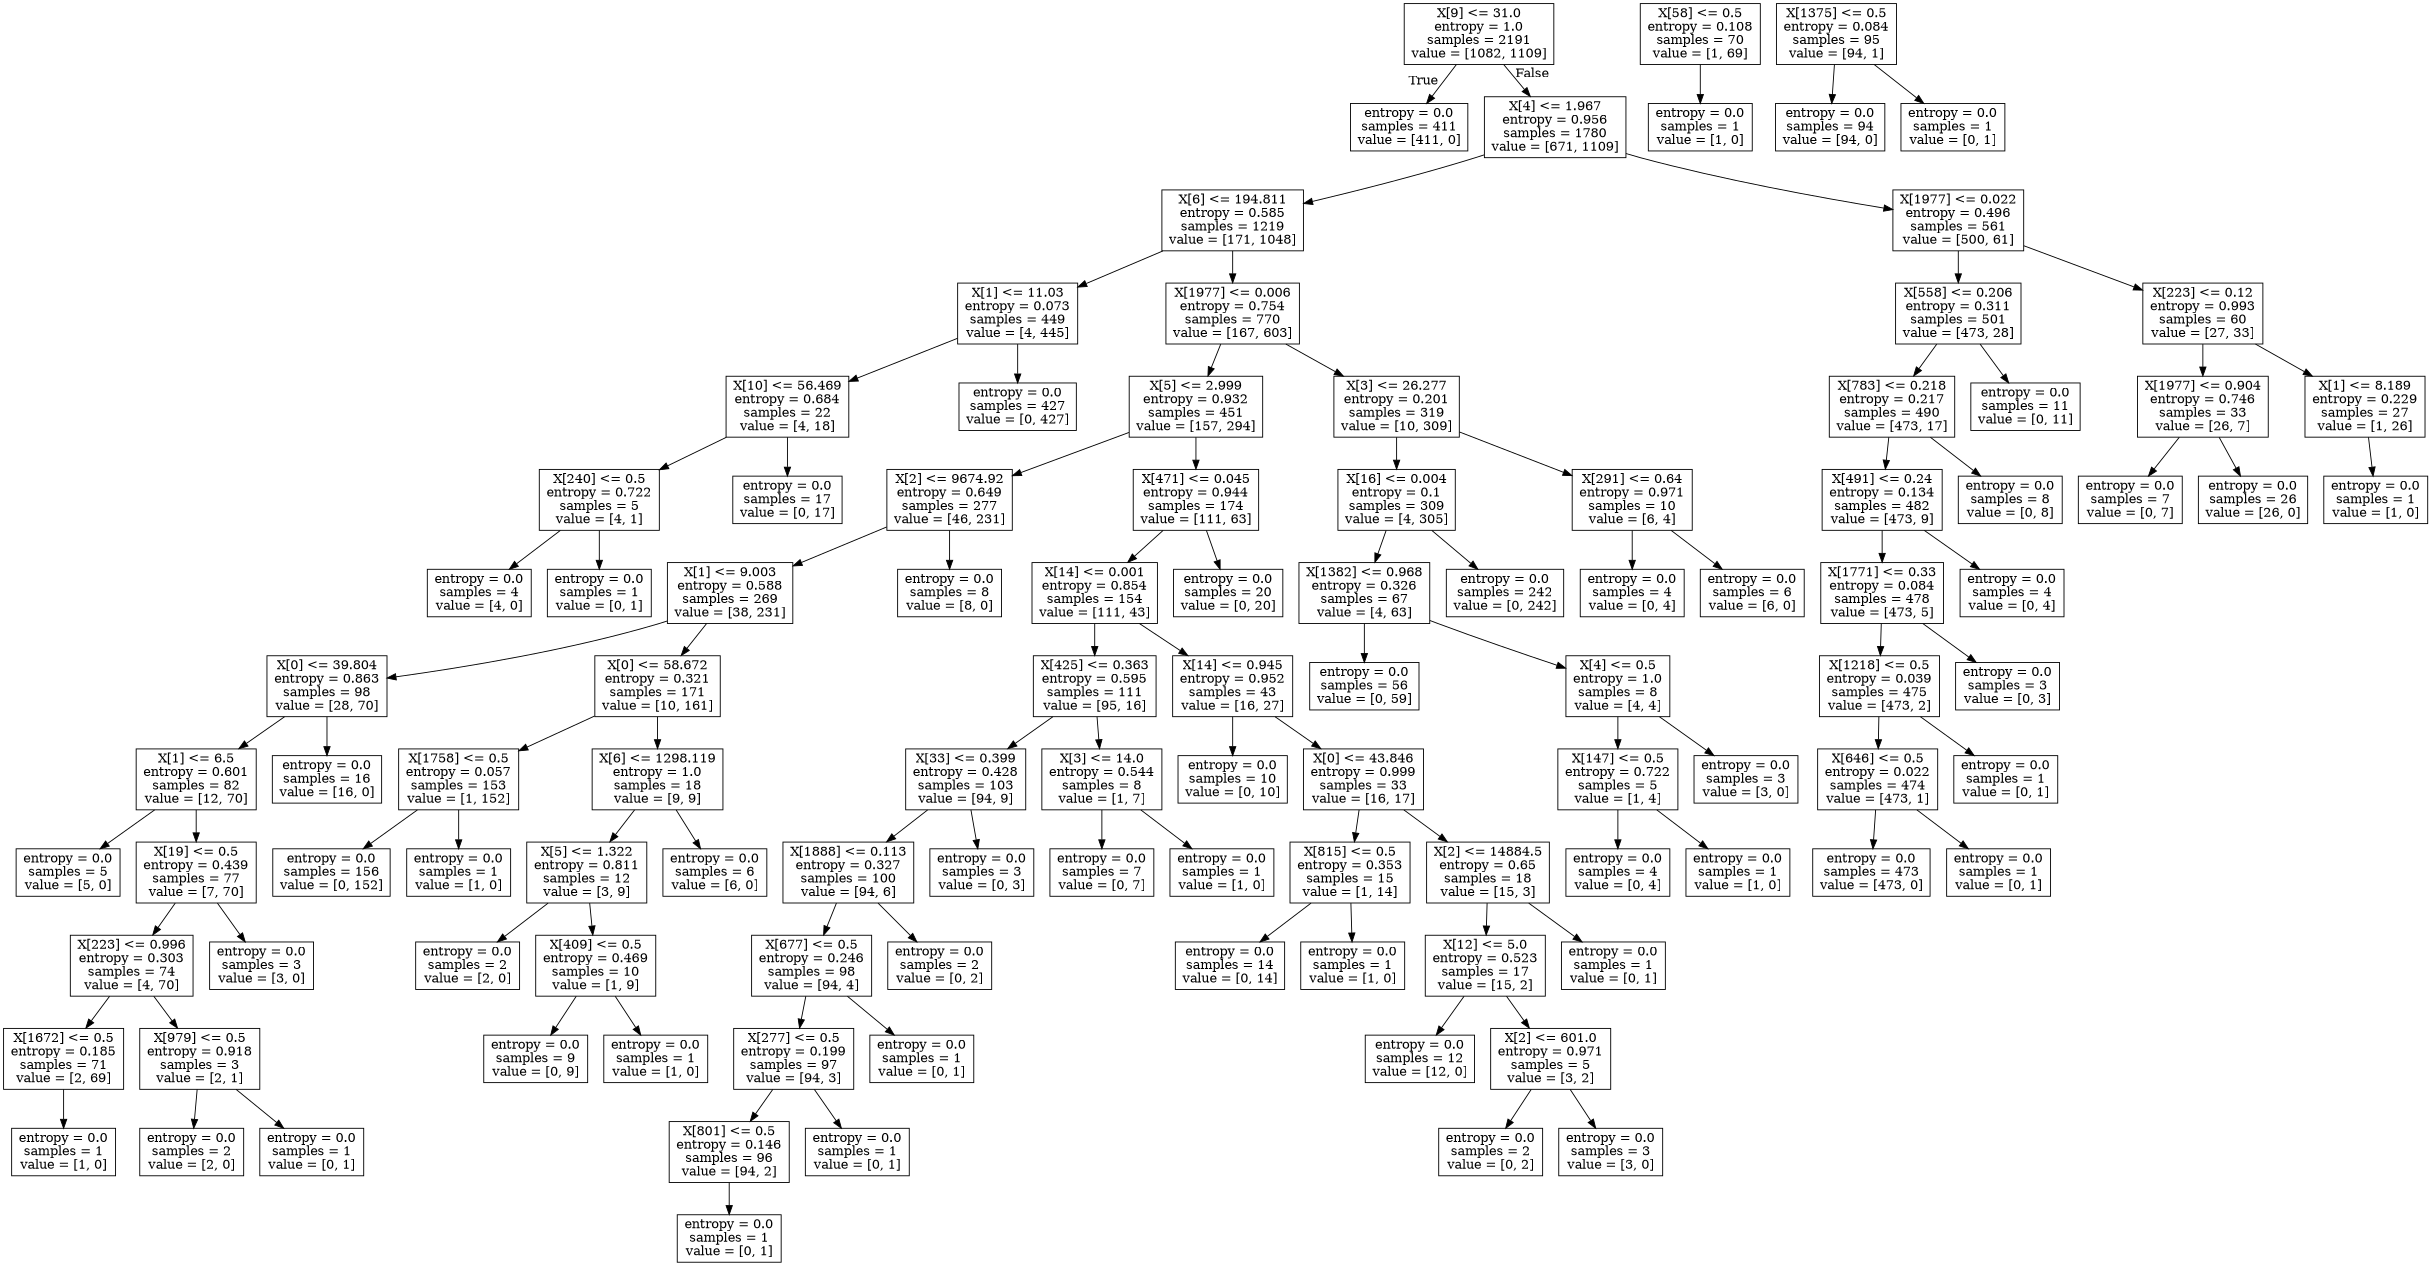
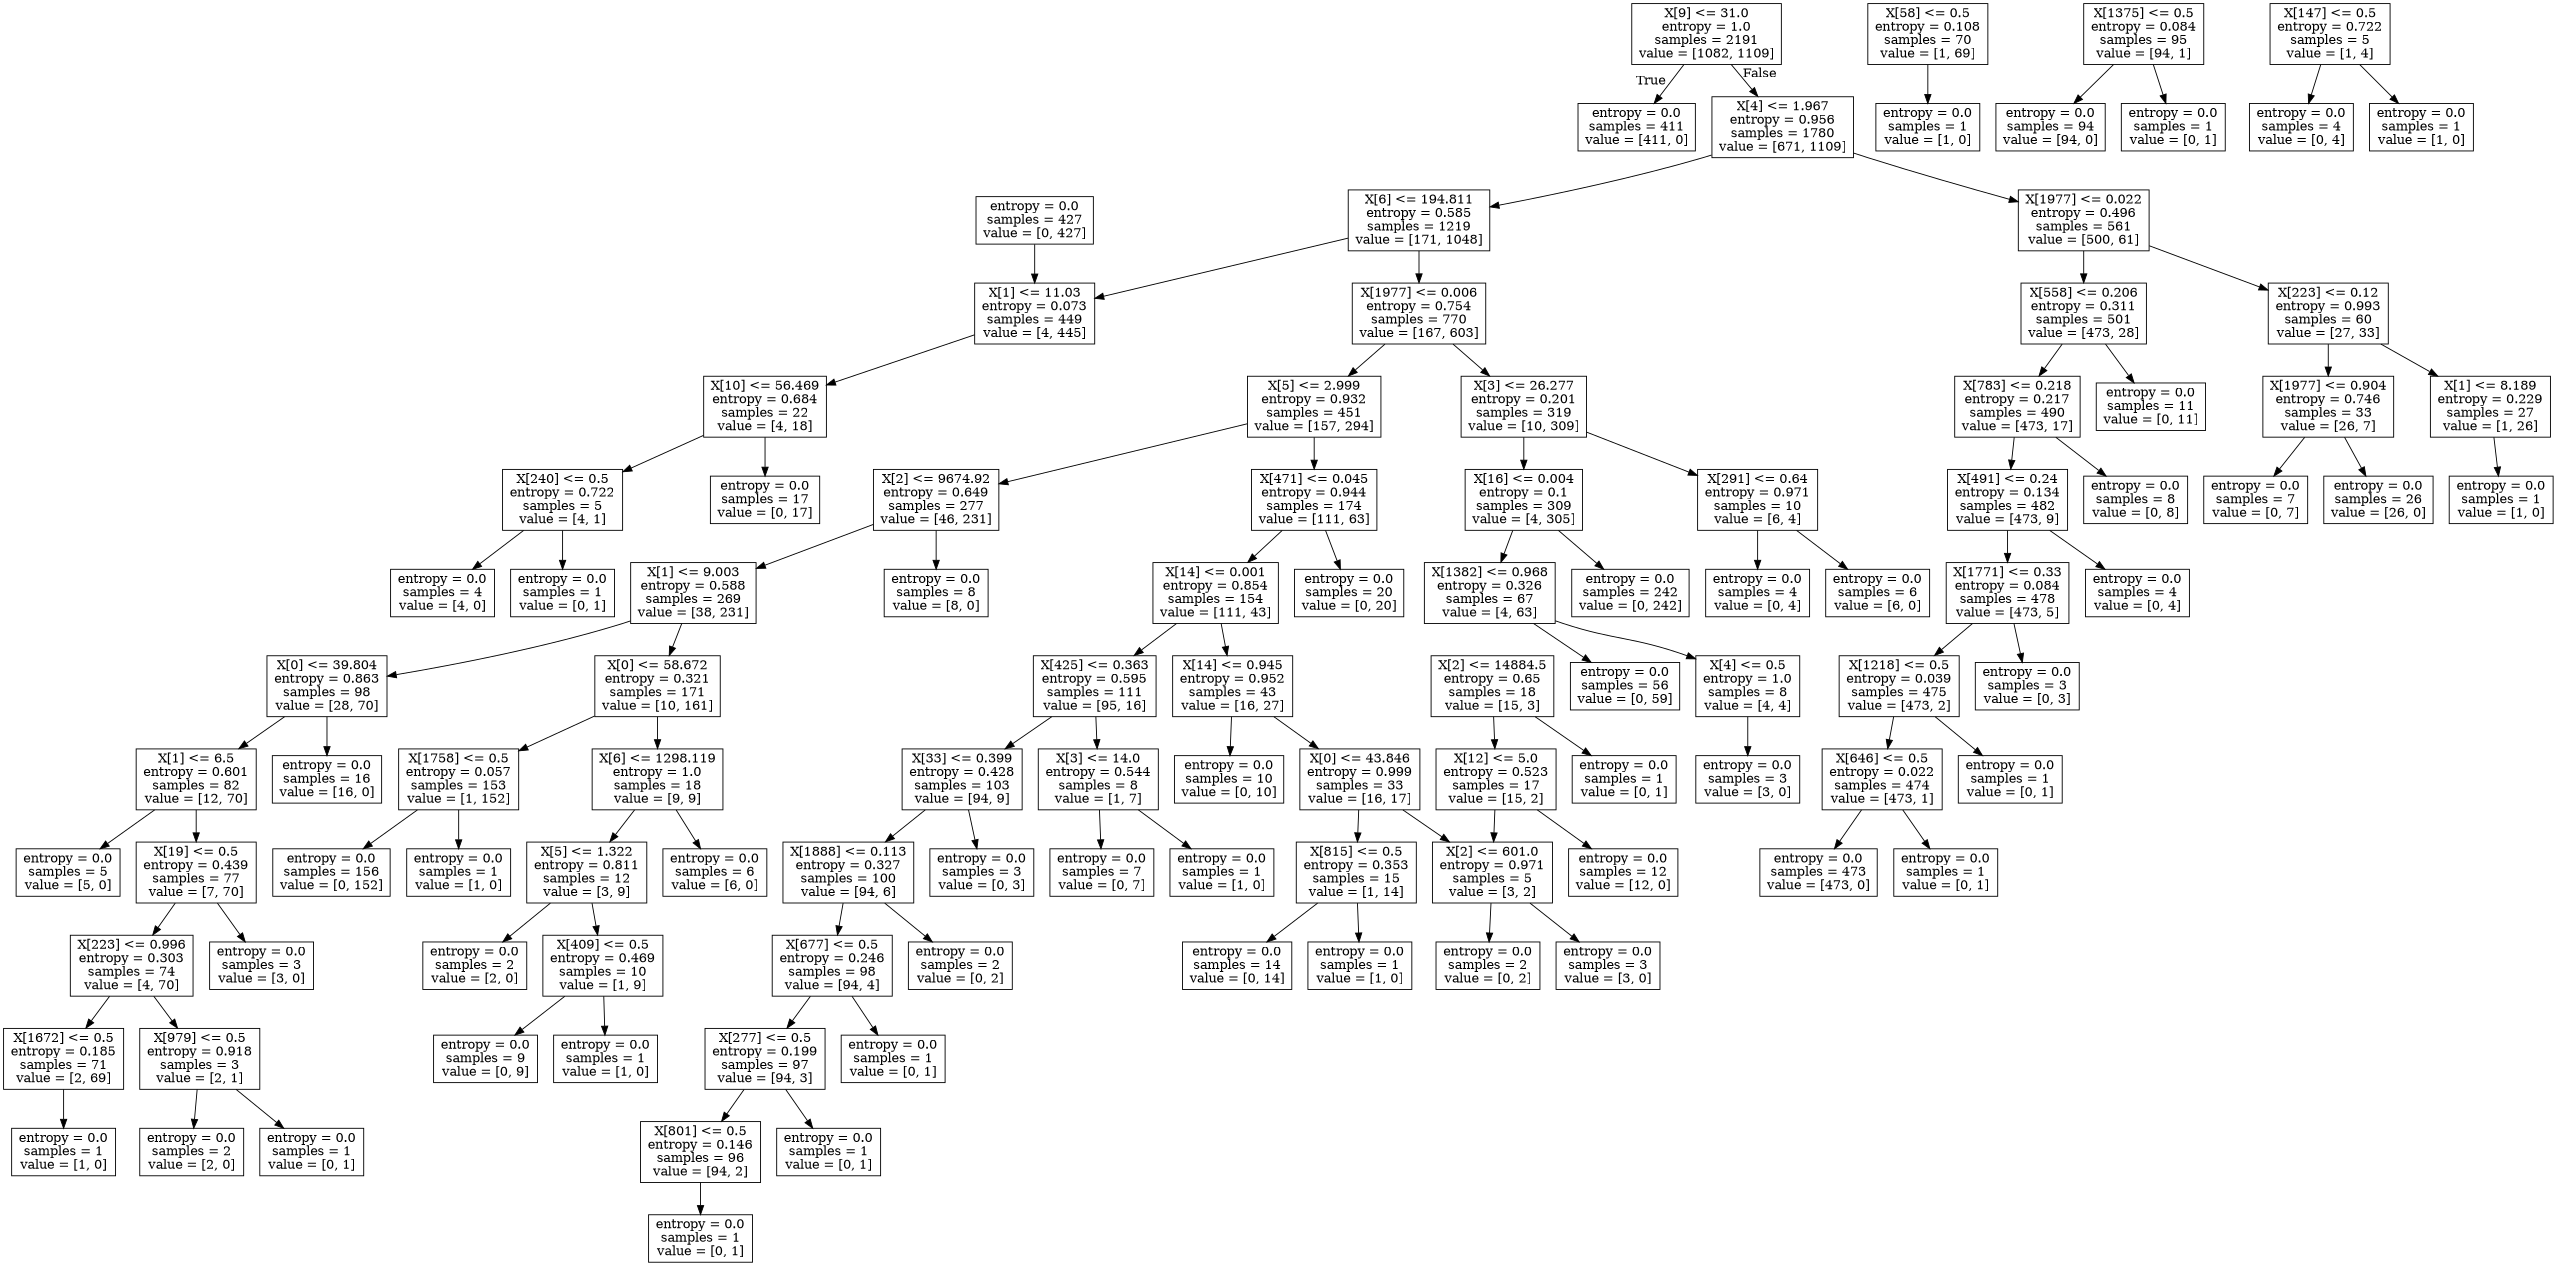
  digraph {
    node [shape=box]
    n1 [label="X[9] <= 31.0\nentropy = 1.0\nsamples = 2191\nvalue = [1082, 1109]"]
    n2 [label="entropy = 0.0\nsamples = 411\nvalue = [411, 0]"]
    n3 [label="X[4] <= 1.967\nentropy = 0.956\nsamples = 1780\nvalue = [671, 1109]"]
    n4 [label="X[6] <= 194.811\nentropy = 0.585\nsamples = 1219\nvalue = [171, 1048]"]
    n5 [label="X[1977] <= 0.022\nentropy = 0.496\nsamples = 561\nvalue = [500, 61]"]
    n6 [label="X[1] <= 11.03\nentropy = 0.073\nsamples = 449\nvalue = [4, 445]"]
    n7 [label="X[1977] <= 0.006\nentropy = 0.754\nsamples = 770\nvalue = [167, 603]"]
    n8 [label="X[558] <= 0.206\nentropy = 0.311\nsamples = 501\nvalue = [473, 28]"]
    n9 [label="X[223] <= 0.12\nentropy = 0.993\nsamples = 60\nvalue = [27, 33]"]
    n10 [label="X[10] <= 56.469\nentropy = 0.684\nsamples = 22\nvalue = [4, 18]"]
    n11 [label="entropy = 0.0\nsamples = 427\nvalue = [0, 427]"]
    n12 [label="X[5] <= 2.999\nentropy = 0.932\nsamples = 451\nvalue = [157, 294]"]
    n13 [label="X[3] <= 26.277\nentropy = 0.201\nsamples = 319\nvalue = [10, 309]"]
    n14 [label="X[240] <= 0.5\nentropy = 0.722\nsamples = 5\nvalue = [4, 1]"]
    n15 [label="entropy = 0.0\nsamples = 17\nvalue = [0, 17]"]
    n16 [label="entropy = 0.0\nsamples = 4\nvalue = [4, 0]"]
    n17 [label="entropy = 0.0\nsamples = 1\nvalue = [0, 1]"]
    n18 [label="X[2] <= 9674.92\nentropy = 0.649\nsamples = 277\nvalue = [46, 231]"]
    n19 [label="X[471] <= 0.045\nentropy = 0.944\nsamples = 174\nvalue = [111, 63]"]
    n20 [label="X[16] <= 0.004\nentropy = 0.1\nsamples = 309\nvalue = [4, 305]"]
    n21 [label="X[291] <= 0.64\nentropy = 0.971\nsamples = 10\nvalue = [6, 4]"]
    n22 [label="X[1] <= 9.003\nentropy = 0.588\nsamples = 269\nvalue = [38, 231]"]
    n23 [label="entropy = 0.0\nsamples = 8\nvalue = [8, 0]"]
    n24 [label="X[14] <= 0.001\nentropy = 0.854\nsamples = 154\nvalue = [111, 43]"]
    n25 [label="entropy = 0.0\nsamples = 20\nvalue = [0, 20]"]
    n26 [label="X[0] <= 39.804\nentropy = 0.863\nsamples = 98\nvalue = [28, 70]"]
    n27 [label="X[0] <= 58.672\nentropy = 0.321\nsamples = 171\nvalue = [10, 161]"]
    n28 [label="X[1] <= 6.5\nentropy = 0.601\nsamples = 82\nvalue = [12, 70]"]
    n29 [label="entropy = 0.0\nsamples = 16\nvalue = [16, 0]"]
    n30 [label="X[1758] <= 0.5\nentropy = 0.057\nsamples = 153\nvalue = [1, 152]"]
    n31 [label="X[6] <= 1298.119\nentropy = 1.0\nsamples = 18\nvalue = [9, 9]"]
    n32 [label="entropy = 0.0\nsamples = 5\nvalue = [5, 0]"]
    n33 [label="X[19] <= 0.5\nentropy = 0.439\nsamples = 77\nvalue = [7, 70]"]
    n34 [label="X[223] <= 0.996\nentropy = 0.303\nsamples = 74\nvalue = [4, 70]"]
    n35 [label="entropy = 0.0\nsamples = 3\nvalue = [3, 0]"]
    n36 [label="X[1672] <= 0.5\nentropy = 0.185\nsamples = 71\nvalue = [2, 69]"]
    n37 [label="X[979] <= 0.5\nentropy = 0.918\nsamples = 3\nvalue = [2, 1]"]
    n38 [label="entropy = 0.0\nsamples = 1\nvalue = [1, 0]"]
    n39 [label="entropy = 0.0\nsamples = 2\nvalue = [2, 0]"]
    n40 [label="entropy = 0.0\nsamples = 1\nvalue = [0, 1]"]
    n41 [label="X[58] <= 0.5\nentropy = 0.108\nsamples = 70\nvalue = [1, 69]"]
    n42 [label="entropy = 0.0\nsamples = 1\nvalue = [1, 0]"]
    n43 [label="entropy = 0.0\nsamples = 156\nvalue = [0, 152]"]
    n44 [label="entropy = 0.0\nsamples = 1\nvalue = [1, 0]"]
    n45 [label="X[5] <= 1.322\nentropy = 0.811\nsamples = 12\nvalue = [3, 9]"]
    n46 [label="entropy = 0.0\nsamples = 6\nvalue = [6, 0]"]
    n47 [label="entropy = 0.0\nsamples = 2\nvalue = [2, 0]"]
    n48 [label="X[409] <= 0.5\nentropy = 0.469\nsamples = 10\nvalue = [1, 9]"]
    n49 [label="entropy = 0.0\nsamples = 9\nvalue = [0, 9]"]
    n50 [label="entropy = 0.0\nsamples = 1\nvalue = [1, 0]"]
    n51 [label="X[425] <= 0.363\nentropy = 0.595\nsamples = 111\nvalue = [95, 16]"]
    n52 [label="X[14] <= 0.945\nentropy = 0.952\nsamples = 43\nvalue = [16, 27]"]
    n53 [label="X[33] <= 0.399\nentropy = 0.428\nsamples = 103\nvalue = [94, 9]"]
    n54 [label="X[3] <= 14.0\nentropy = 0.544\nsamples = 8\nvalue = [1, 7]"]
    n55 [label="entropy = 0.0\nsamples = 10\nvalue = [0, 10]"]
    n56 [label="X[0] <= 43.846\nentropy = 0.999\nsamples = 33\nvalue = [16, 17]"]
    n57 [label="X[1888] <= 0.113\nentropy = 0.327\nsamples = 100\nvalue = [94, 6]"]
    n58 [label="entropy = 0.0\nsamples = 3\nvalue = [0, 3]"]
    n59 [label="entropy = 0.0\nsamples = 7\nvalue = [0, 7]"]
    n60 [label="entropy = 0.0\nsamples = 1\nvalue = [1, 0]"]
    n61 [label="X[677] <= 0.5\nentropy = 0.246\nsamples = 98\nvalue = [94, 4]"]
    n62 [label="entropy = 0.0\nsamples = 2\nvalue = [0, 2]"]
    n63 [label="X[277] <= 0.5\nentropy = 0.199\nsamples = 97\nvalue = [94, 3]"]
    n64 [label="entropy = 0.0\nsamples = 1\nvalue = [0, 1]"]
    n65 [label="X[801] <= 0.5\nentropy = 0.146\nsamples = 96\nvalue = [94, 2]"]
    n66 [label="entropy = 0.0\nsamples = 1\nvalue = [0, 1]"]
    n67 [label="entropy = 0.0\nsamples = 1\nvalue = [0, 1]"]
    n68 [label="X[1375] <= 0.5\nentropy = 0.084\nsamples = 95\nvalue = [94, 1]"]
    n69 [label="entropy = 0.0\nsamples = 94\nvalue = [94, 0]"]
    n70 [label="entropy = 0.0\nsamples = 1\nvalue = [0, 1]"]
    n71 [label="X[815] <= 0.5\nentropy = 0.353\nsamples = 15\nvalue = [1, 14]"]
    n72 [label="X[2] <= 14884.5\nentropy = 0.65\nsamples = 18\nvalue = [15, 3]"]
    n73 [label="entropy = 0.0\nsamples = 14\nvalue = [0, 14]"]
    n74 [label="entropy = 0.0\nsamples = 1\nvalue = [1, 0]"]
    n75 [label="X[12] <= 5.0\nentropy = 0.523\nsamples = 17\nvalue = [15, 2]"]
    n76 [label="entropy = 0.0\nsamples = 1\nvalue = [0, 1]"]
    n77 [label="entropy = 0.0\nsamples = 12\nvalue = [12, 0]"]
    n78 [label="X[2] <= 601.0\nentropy = 0.971\nsamples = 5\nvalue = [3, 2]"]
    n79 [label="entropy = 0.0\nsamples = 2\nvalue = [0, 2]"]
    n80 [label="entropy = 0.0\nsamples = 3\nvalue = [3, 0]"]
    n81 [label="X[1382] <= 0.968\nentropy = 0.326\nsamples = 67\nvalue = [4, 63]"]
    n82 [label="entropy = 0.0\nsamples = 242\nvalue = [0, 242]"]
    n83 [label="entropy = 0.0\nsamples = 4\nvalue = [0, 4]"]
    n84 [label="entropy = 0.0\nsamples = 6\nvalue = [6, 0]"]
    n85 [label="entropy = 0.0\nsamples = 56\nvalue = [0, 59]"]
    n86 [label="X[4] <= 0.5\nentropy = 1.0\nsamples = 8\nvalue = [4, 4]"]
    n87 [label="X[147] <= 0.5\nentropy = 0.722\nsamples = 5\nvalue = [1, 4]"]
    n88 [label="entropy = 0.0\nsamples = 3\nvalue = [3, 0]"]
    n89 [label="entropy = 0.0\nsamples = 4\nvalue = [0, 4]"]
    n90 [label="entropy = 0.0\nsamples = 1\nvalue = [1, 0]"]
    n91 [label="X[783] <= 0.218\nentropy = 0.217\nsamples = 490\nvalue = [473, 17]"]
    n92 [label="entropy = 0.0\nsamples = 11\nvalue = [0, 11]"]
    n93 [label="X[1977] <= 0.904\nentropy = 0.746\nsamples = 33\nvalue = [26, 7]"]
    n94 [label="X[1] <= 8.189\nentropy = 0.229\nsamples = 27\nvalue = [1, 26]"]
    n95 [label="X[491] <= 0.24\nentropy = 0.134\nsamples = 482\nvalue = [473, 9]"]
    n96 [label="entropy = 0.0\nsamples = 8\nvalue = [0, 8]"]
    n97 [label="X[1771] <= 0.33\nentropy = 0.084\nsamples = 478\nvalue = [473, 5]"]
    n98 [label="entropy = 0.0\nsamples = 4\nvalue = [0, 4]"]
    n99 [label="X[1218] <= 0.5\nentropy = 0.039\nsamples = 475\nvalue = [473, 2]"]
    n100 [label="entropy = 0.0\nsamples = 3\nvalue = [0, 3]"]
    n101 [label="X[646] <= 0.5\nentropy = 0.022\nsamples = 474\nvalue = [473, 1]"]
    n102 [label="entropy = 0.0\nsamples = 1\nvalue = [0, 1]"]
    n103 [label="entropy = 0.0\nsamples = 473\nvalue = [473, 0]"]
    n104 [label="entropy = 0.0\nsamples = 1\nvalue = [0, 1]"]
    n105 [label="entropy = 0.0\nsamples = 7\nvalue = [0, 7]"]
    n106 [label="entropy = 0.0\nsamples = 26\nvalue = [26, 0]"]
    n107 [label="entropy = 0.0\nsamples = 1\nvalue = [1, 0]"]
    n1 -> n2 [headlabel=True labelangle=45 labeldistance=2.5]
    n1 -> n3 [headlabel=False labelangle=-45 labeldistance=2.5]
    n3 -> n4
    n3 -> n5
    n4 -> n6
    n4 -> n7
    n5 -> n8
    n5 -> n9
    n6 -> n10
-   n6 -> n11
+   n11 -> n6
    n7 -> n12
    n7 -> n13
    n8 -> n91
    n8 -> n92
    n9 -> n93
    n9 -> n94
    n10 -> n14
    n10 -> n15
    n12 -> n18
    n12 -> n19
    n13 -> n20
    n13 -> n21
    n14 -> n16
    n14 -> n17
    n18 -> n22
    n18 -> n23
    n19 -> n24
    n19 -> n25
    n20 -> n81
    n20 -> n82
    n21 -> n83
    n21 -> n84
    n22 -> n26
    n22 -> n27
    n24 -> n51
    n24 -> n52
    n26 -> n28
    n26 -> n29
    n27 -> n30
    n27 -> n31
    n28 -> n32
    n28 -> n33
    n30 -> n43
    n30 -> n44
    n31 -> n45
    n31 -> n46
    n33 -> n34
    n33 -> n35
    n34 -> n36
    n34 -> n37
    n36 -> n38
    n37 -> n39
    n37 -> n40
    n41 -> n42
    n45 -> n47
    n45 -> n48
    n48 -> n49
    n48 -> n50
    n51 -> n53
    n51 -> n54
    n52 -> n55
    n52 -> n56
    n53 -> n57
    n53 -> n58
    n54 -> n59
    n54 -> n60
    n56 -> n71
-   n56 -> n72
+   n56 -> n78
    n57 -> n61
    n57 -> n62
    n61 -> n63
    n61 -> n64
    n63 -> n65
    n63 -> n66
    n65 -> n67
    n68 -> n69
    n68 -> n70
    n71 -> n73
    n71 -> n74
    n72 -> n75
    n72 -> n76
    n75 -> n77
    n75 -> n78
    n78 -> n79
    n78 -> n80
    n81 -> n85
    n81 -> n86
-   n86 -> n87
    n86 -> n88
    n87 -> n89
    n87 -> n90
    n91 -> n95
    n91 -> n96
    n93 -> n105
    n93 -> n106
    n94 -> n107
    n95 -> n97
    n95 -> n98
    n97 -> n99
    n97 -> n100
    n99 -> n101
    n99 -> n102
    n101 -> n103
    n101 -> n104
  }
